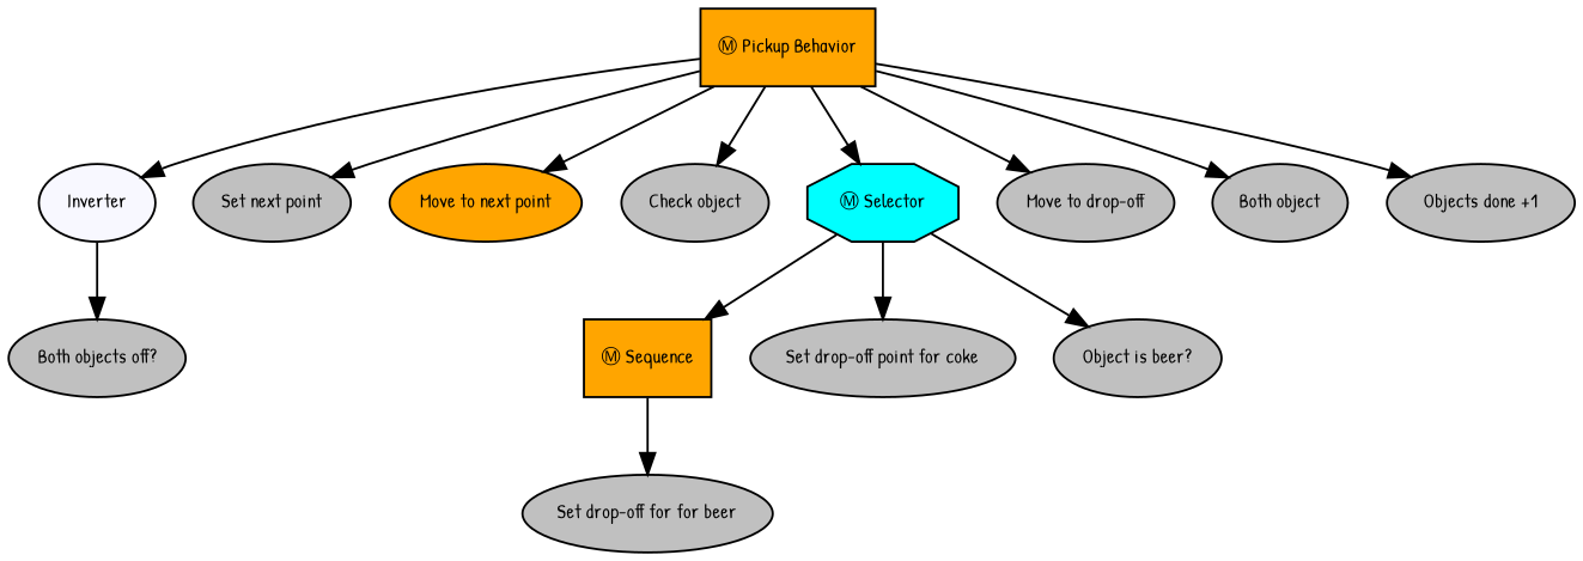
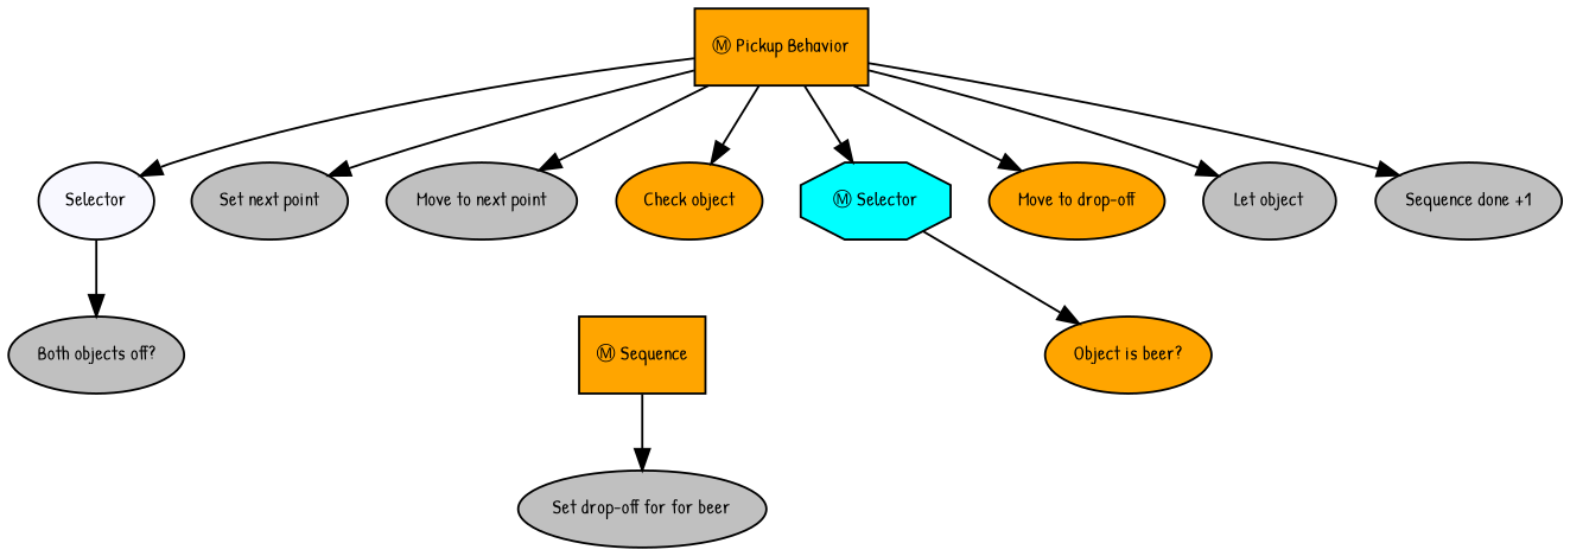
  digraph {
    fontname="Patrick Hand"
    ordering=out
    node [fillcolor=gray fontcolor=black fontname="Patrick Hand" fontsize=9 shape=ellipse style=filled]
    edge [fontname="Patrick Hand"]
    n1 [fillcolor=orange label="Ⓜ Pickup Behavior" shape=box]
-   n2 [fillcolor=ghostwhite label=Inverter]
+   n2 [fillcolor=ghostwhite label=Selector]
    n3 [label="Set next point"]
-   n4 [fillcolor=orange label="Move to next point"]
-   n5 [label="Check object"]
+   n4 [label="Move to next point"]
+   n5 [fillcolor=orange label="Check object"]
    n6 [fillcolor=cyan label="Ⓜ Selector" shape=octagon]
-   n7 [label="Move to drop-off"]
-   n8 [label="Both object"]
-   n9 [label="Objects done +1"]
+   n7 [fillcolor=orange label="Move to drop-off"]
+   n8 [label="Let object"]
+   n9 [label="Sequence done +1"]
    n10 [label="Both objects off?"]
    n11 [fillcolor=orange label="Ⓜ Sequence" shape=box]
-   n12 [label="Set drop-off point for coke"]
-   n13 [label="Object is beer?"]
+   n13 [fillcolor=orange label="Object is beer?"]
    n14 [label="Set drop-off for for beer"]
    n1 -> n2
    n1 -> n3
    n1 -> n4
    n1 -> n5
    n1 -> n6
    n1 -> n7
    n1 -> n8
    n1 -> n9
    n2 -> n10
-   n6 -> n11
-   n6 -> n12
    n6 -> n13
    n11 -> n14
  }
